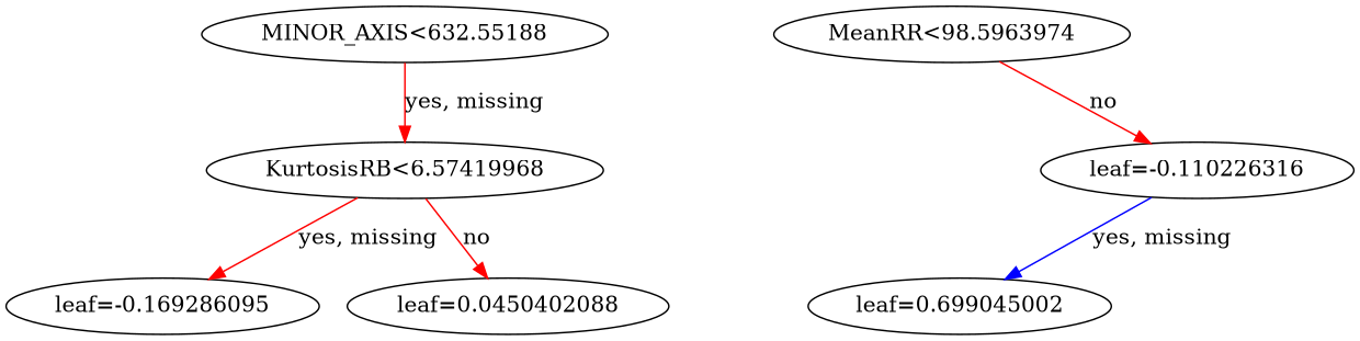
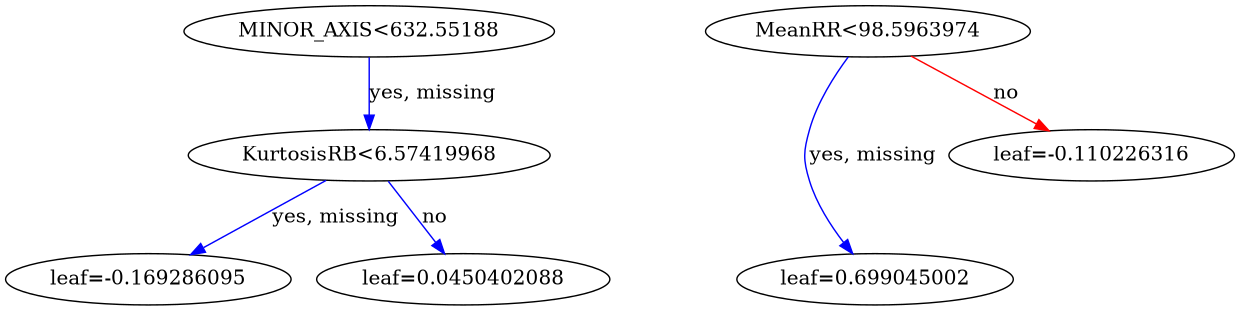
  digraph {
    rankdir=TB
    edge [color="#0000FF"]
    n1 [label="MINOR_AXIS<632.55188"]
    n2 [label="KurtosisRB<6.57419968"]
    n3 [label="leaf=-0.169286095"]
    n4 [label="leaf=0.0450402088"]
    n5 [label="MeanRR<98.5963974"]
    n6 [label="leaf=0.699045002"]
    n7 [label="leaf=-0.110226316"]
-   n1 -> n2 [color="#FF0000" label="yes, missing"]
-   n2 -> n3 [color="#FF0000" label="yes, missing"]
-   n2 -> n4 [color="#FF0000" label=no]
-   n7 -> n6 [label="yes, missing"]
+   n1 -> n2 [label="yes, missing"]
+   n2 -> n3 [label="yes, missing"]
+   n2 -> n4 [label=no]
+   n5 -> n6 [label="yes, missing"]
    n5 -> n7 [color="#FF0000" label=no]
  }
